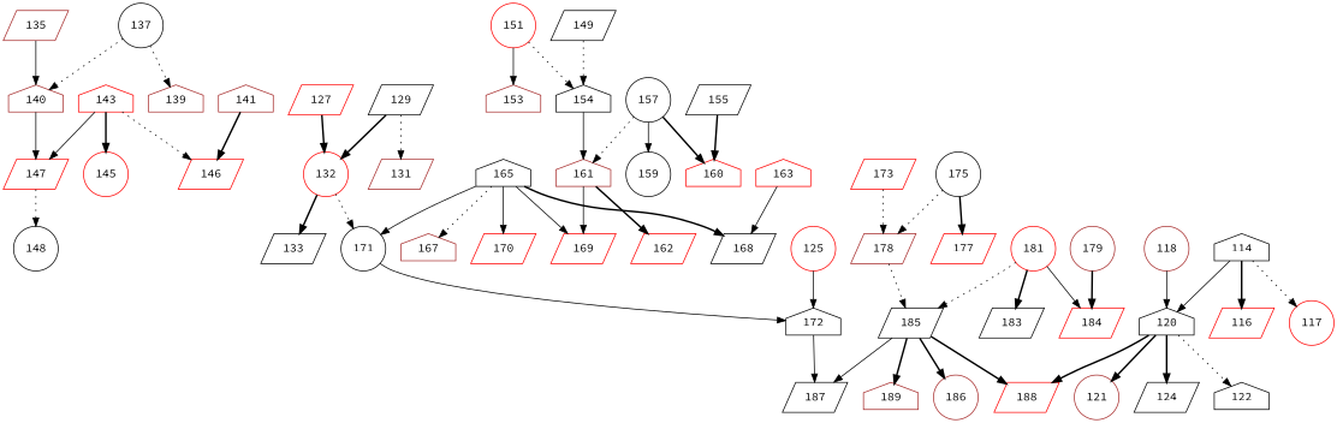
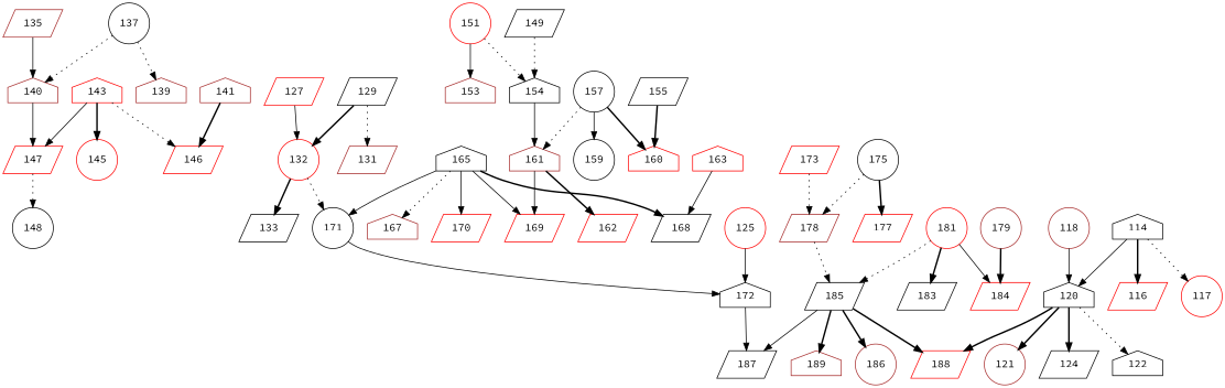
  digraph {
    fontname="Source Code Pro"
    node [color=black fontname="Source Code Pro" shape=parallelogram]
    edge [fontcolor=red fontname="Source Code Pro" style=solid]
    143 [color=red shape=house]
    145 [color=red shape=circle]
    147 [color=red]
    146 [color=red]
    148 [shape=circle]
    188 [color=red]
    185
    186 [color=brown shape=circle]
    187
    189 [color=brown shape=house]
    178 [color=brown]
    173 [color=red]
    175 [shape=circle]
    177 [color=red]
    181 [color=red shape=circle]
    184 [color=red]
    183
    120 [shape=house]
    121 [color=brown shape=circle]
    124
    122 [shape=house]
    114 [shape=house]
    117 [color=red shape=circle]
    116 [color=red]
    118 [color=brown shape=circle]
    179 [color=brown shape=circle]
    172 [shape=house]
    171 [shape=circle]
    132 [color=red shape=circle]
    133
    129
    131 [color=brown]
    127 [color=red]
    165 [shape=house]
    169 [color=red]
    167 [color=brown shape=house]
    168
    170 [color=red]
    125 [color=red shape=circle]
    151 [color=red shape=circle]
    153 [color=brown shape=house]
    154 [shape=house]
    161 [color=brown shape=house]
    137 [shape=circle]
    139 [color=brown shape=house]
    140 [color=brown shape=house]
    162 [color=red]
    157 [shape=circle]
    159 [shape=circle]
    160 [color=red shape=house]
    149
    135 [color=brown]
    141 [color=brown shape=house]
    155
    163 [color=red shape=house]
    143 -> 145 [style=bold]
    143 -> 147
    143 -> 146 [style=dotted]
    147 -> 148 [style=dotted]
    185 -> 188 [style=bold]
    185 -> 186 [style=bold]
    185 -> 187
    185 -> 189 [style=bold]
    178 -> 185 [style=dotted]
    173 -> 178 [style=dotted]
    175 -> 178 [style=dotted]
    175 -> 177 [style=bold]
    181 -> 185 [style=dotted]
    181 -> 184
    181 -> 183 [style=bold]
    120 -> 188 [style=bold]
    120 -> 121 [style=bold]
    120 -> 124 [style=bold]
    120 -> 122 [style=dotted]
    114 -> 120
    114 -> 117 [style=dotted]
    114 -> 116 [style=bold]
    118 -> 120
    179 -> 184 [style=bold]
    172 -> 187
    171 -> 172
    132 -> 171 [style=dotted]
    132 -> 133 [style=bold]
    129 -> 132 [style=bold]
    129 -> 131 [style=dotted]
-   127 -> 132 [style=bold]
+   127 -> 132
    165 -> 171
    165 -> 169
    165 -> 167 [style=dotted]
    165 -> 168 [style=bold]
    165 -> 170
    125 -> 172
    151 -> 153
    151 -> 154 [style=dotted]
    154 -> 161
    161 -> 169
    161 -> 162 [style=bold]
    137 -> 139 [style=dotted]
    137 -> 140 [style=dotted]
    140 -> 147
    157 -> 161 [style=dotted]
    157 -> 159
    157 -> 160 [style=bold]
    149 -> 154 [style=dotted]
    135 -> 140
    141 -> 146 [style=bold]
    155 -> 160 [style=bold]
    163 -> 168
  }
